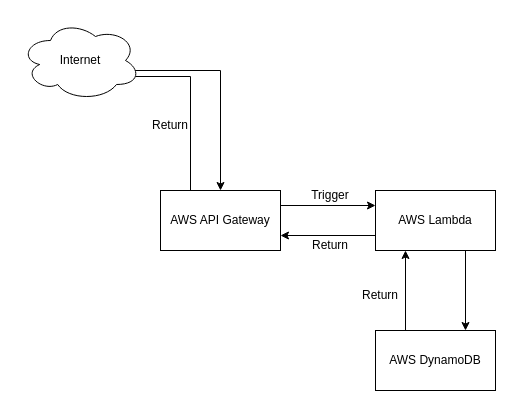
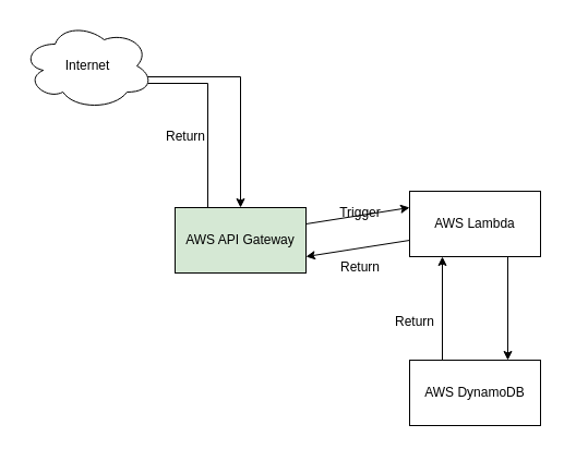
  <mxCell id="0" />
  <mxCell id="1" parent="0" />
- <mxCell id="2" value="AWS API Gateway" style="rounded=0;whiteSpace=wrap;html=1;" parent="1" vertex="1"><mxGeometry x="160" y="190" width="120" height="60" as="geometry" /></mxCell>
- <mxCell id="3" value="AWS Lambda" style="rounded=0;whiteSpace=wrap;html=1;" parent="1" vertex="1"><mxGeometry x="375" y="190" width="120" height="60" as="geometry" /></mxCell>
+ <mxCell id="2" value="AWS API Gateway" style="rounded=0;whiteSpace=wrap;html=1;fillColor=#d5e8d4;" parent="1" vertex="1"><mxGeometry x="160" y="190" width="120" height="60" as="geometry" /></mxCell>
+ <mxCell id="3" value="AWS Lambda" style="rounded=0;whiteSpace=wrap;html=1;" parent="1" vertex="1"><mxGeometry x="375" y="175" width="120" height="60" as="geometry" /></mxCell>
  <mxCell id="4" value="AWS DynamoDB" style="rounded=0;whiteSpace=wrap;html=1;" parent="1" vertex="1"><mxGeometry x="375" y="330" width="120" height="60" as="geometry" /></mxCell>
  <mxCell id="5" value="Trigger" style="text;html=1;strokeColor=none;fillColor=none;align=center;verticalAlign=middle;whiteSpace=wrap;rounded=0;" parent="1" vertex="1"><mxGeometry x="300" y="180" width="60" height="30" as="geometry" /></mxCell>
  <mxCell id="6" value="" style="endArrow=classic;html=1;rounded=0;entryX=0.5;entryY=0;entryDx=0;entryDy=0;" edge="1" parent="1" target="2"><mxGeometry width="50" height="50" relative="1" as="geometry"><mxPoint x="130" y="70" as="sourcePoint" /><mxPoint x="460" y="330" as="targetPoint" /><Array as="points"><mxPoint x="220" y="70" /></Array></mxGeometry></mxCell>
  <mxCell id="7" value="Internet" style="ellipse;shape=cloud;whiteSpace=wrap;html=1;" vertex="1" parent="1"><mxGeometry x="20" y="20" width="120" height="80" as="geometry" /></mxCell>
  <mxCell id="8" value="" style="endArrow=none;html=1;rounded=0;exitX=0.25;exitY=0;exitDx=0;exitDy=0;entryX=0.96;entryY=0.7;entryDx=0;entryDy=0;entryPerimeter=0;" edge="1" parent="1" source="2" target="7"><mxGeometry width="50" height="50" relative="1" as="geometry"><mxPoint x="410" y="380" as="sourcePoint" /><mxPoint x="190" y="80" as="targetPoint" /><Array as="points"><mxPoint x="190" y="76" /></Array></mxGeometry></mxCell>
  <mxCell id="9" value="" style="endArrow=classic;html=1;rounded=0;exitX=1;exitY=0.25;exitDx=0;exitDy=0;entryX=0;entryY=0.25;entryDx=0;entryDy=0;" edge="1" parent="1" source="2" target="3"><mxGeometry width="50" height="50" relative="1" as="geometry"><mxPoint x="240" y="360" as="sourcePoint" /><mxPoint x="290" y="310" as="targetPoint" /></mxGeometry></mxCell>
  <mxCell id="10" value="" style="endArrow=classic;html=1;rounded=0;exitX=0.75;exitY=1;exitDx=0;exitDy=0;entryX=0.75;entryY=0;entryDx=0;entryDy=0;" edge="1" parent="1" source="3" target="4"><mxGeometry width="50" height="50" relative="1" as="geometry"><mxPoint x="560" y="300" as="sourcePoint" /><mxPoint x="610" y="250" as="targetPoint" /></mxGeometry></mxCell>
  <mxCell id="11" value="" style="endArrow=classic;html=1;rounded=0;exitX=0;exitY=0.75;exitDx=0;exitDy=0;entryX=1;entryY=0.75;entryDx=0;entryDy=0;" edge="1" parent="1" source="3" target="2"><mxGeometry width="50" height="50" relative="1" as="geometry"><mxPoint x="240" y="360" as="sourcePoint" /><mxPoint x="290" y="310" as="targetPoint" /></mxGeometry></mxCell>
  <mxCell id="12" value="" style="endArrow=classic;html=1;rounded=0;exitX=0.25;exitY=0;exitDx=0;exitDy=0;entryX=0.25;entryY=1;entryDx=0;entryDy=0;" edge="1" parent="1" source="4" target="3"><mxGeometry width="50" height="50" relative="1" as="geometry"><mxPoint x="380" y="330" as="sourcePoint" /><mxPoint x="430" y="280" as="targetPoint" /></mxGeometry></mxCell>
  <mxCell id="13" value="Return" style="text;html=1;strokeColor=none;fillColor=none;align=center;verticalAlign=middle;whiteSpace=wrap;rounded=0;" vertex="1" parent="1"><mxGeometry x="350" y="280" width="60" height="30" as="geometry" /></mxCell>
  <mxCell id="14" value="Return" style="text;html=1;strokeColor=none;fillColor=none;align=center;verticalAlign=middle;whiteSpace=wrap;rounded=0;" vertex="1" parent="1"><mxGeometry x="300" y="230" width="60" height="30" as="geometry" /></mxCell>
  <mxCell id="15" value="Return" style="text;html=1;strokeColor=none;fillColor=none;align=center;verticalAlign=middle;whiteSpace=wrap;rounded=0;" vertex="1" parent="1"><mxGeometry x="140" y="110" width="60" height="30" as="geometry" /></mxCell>
